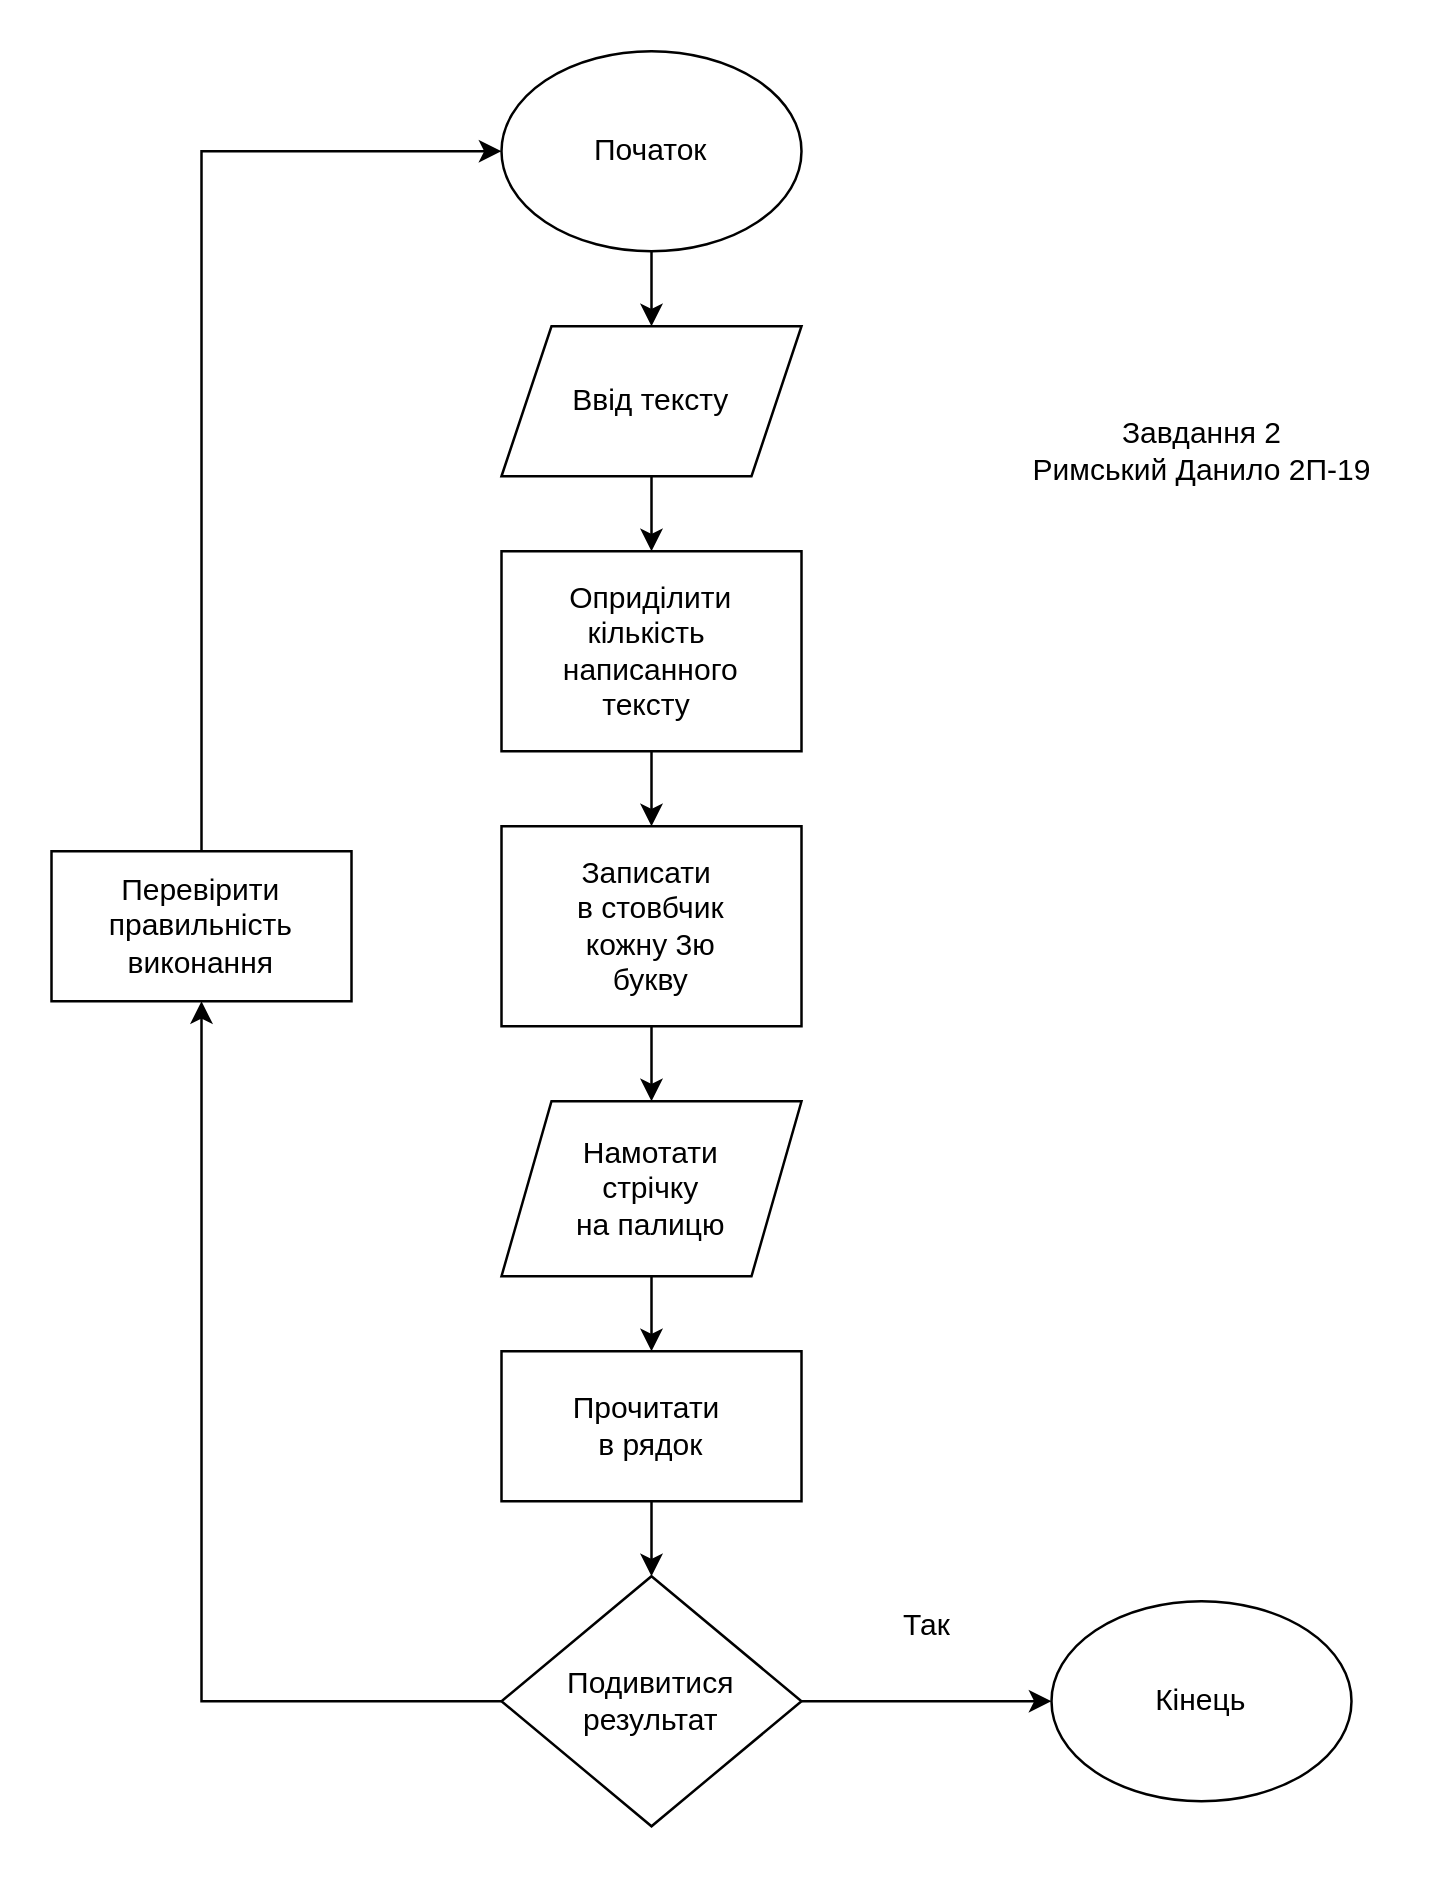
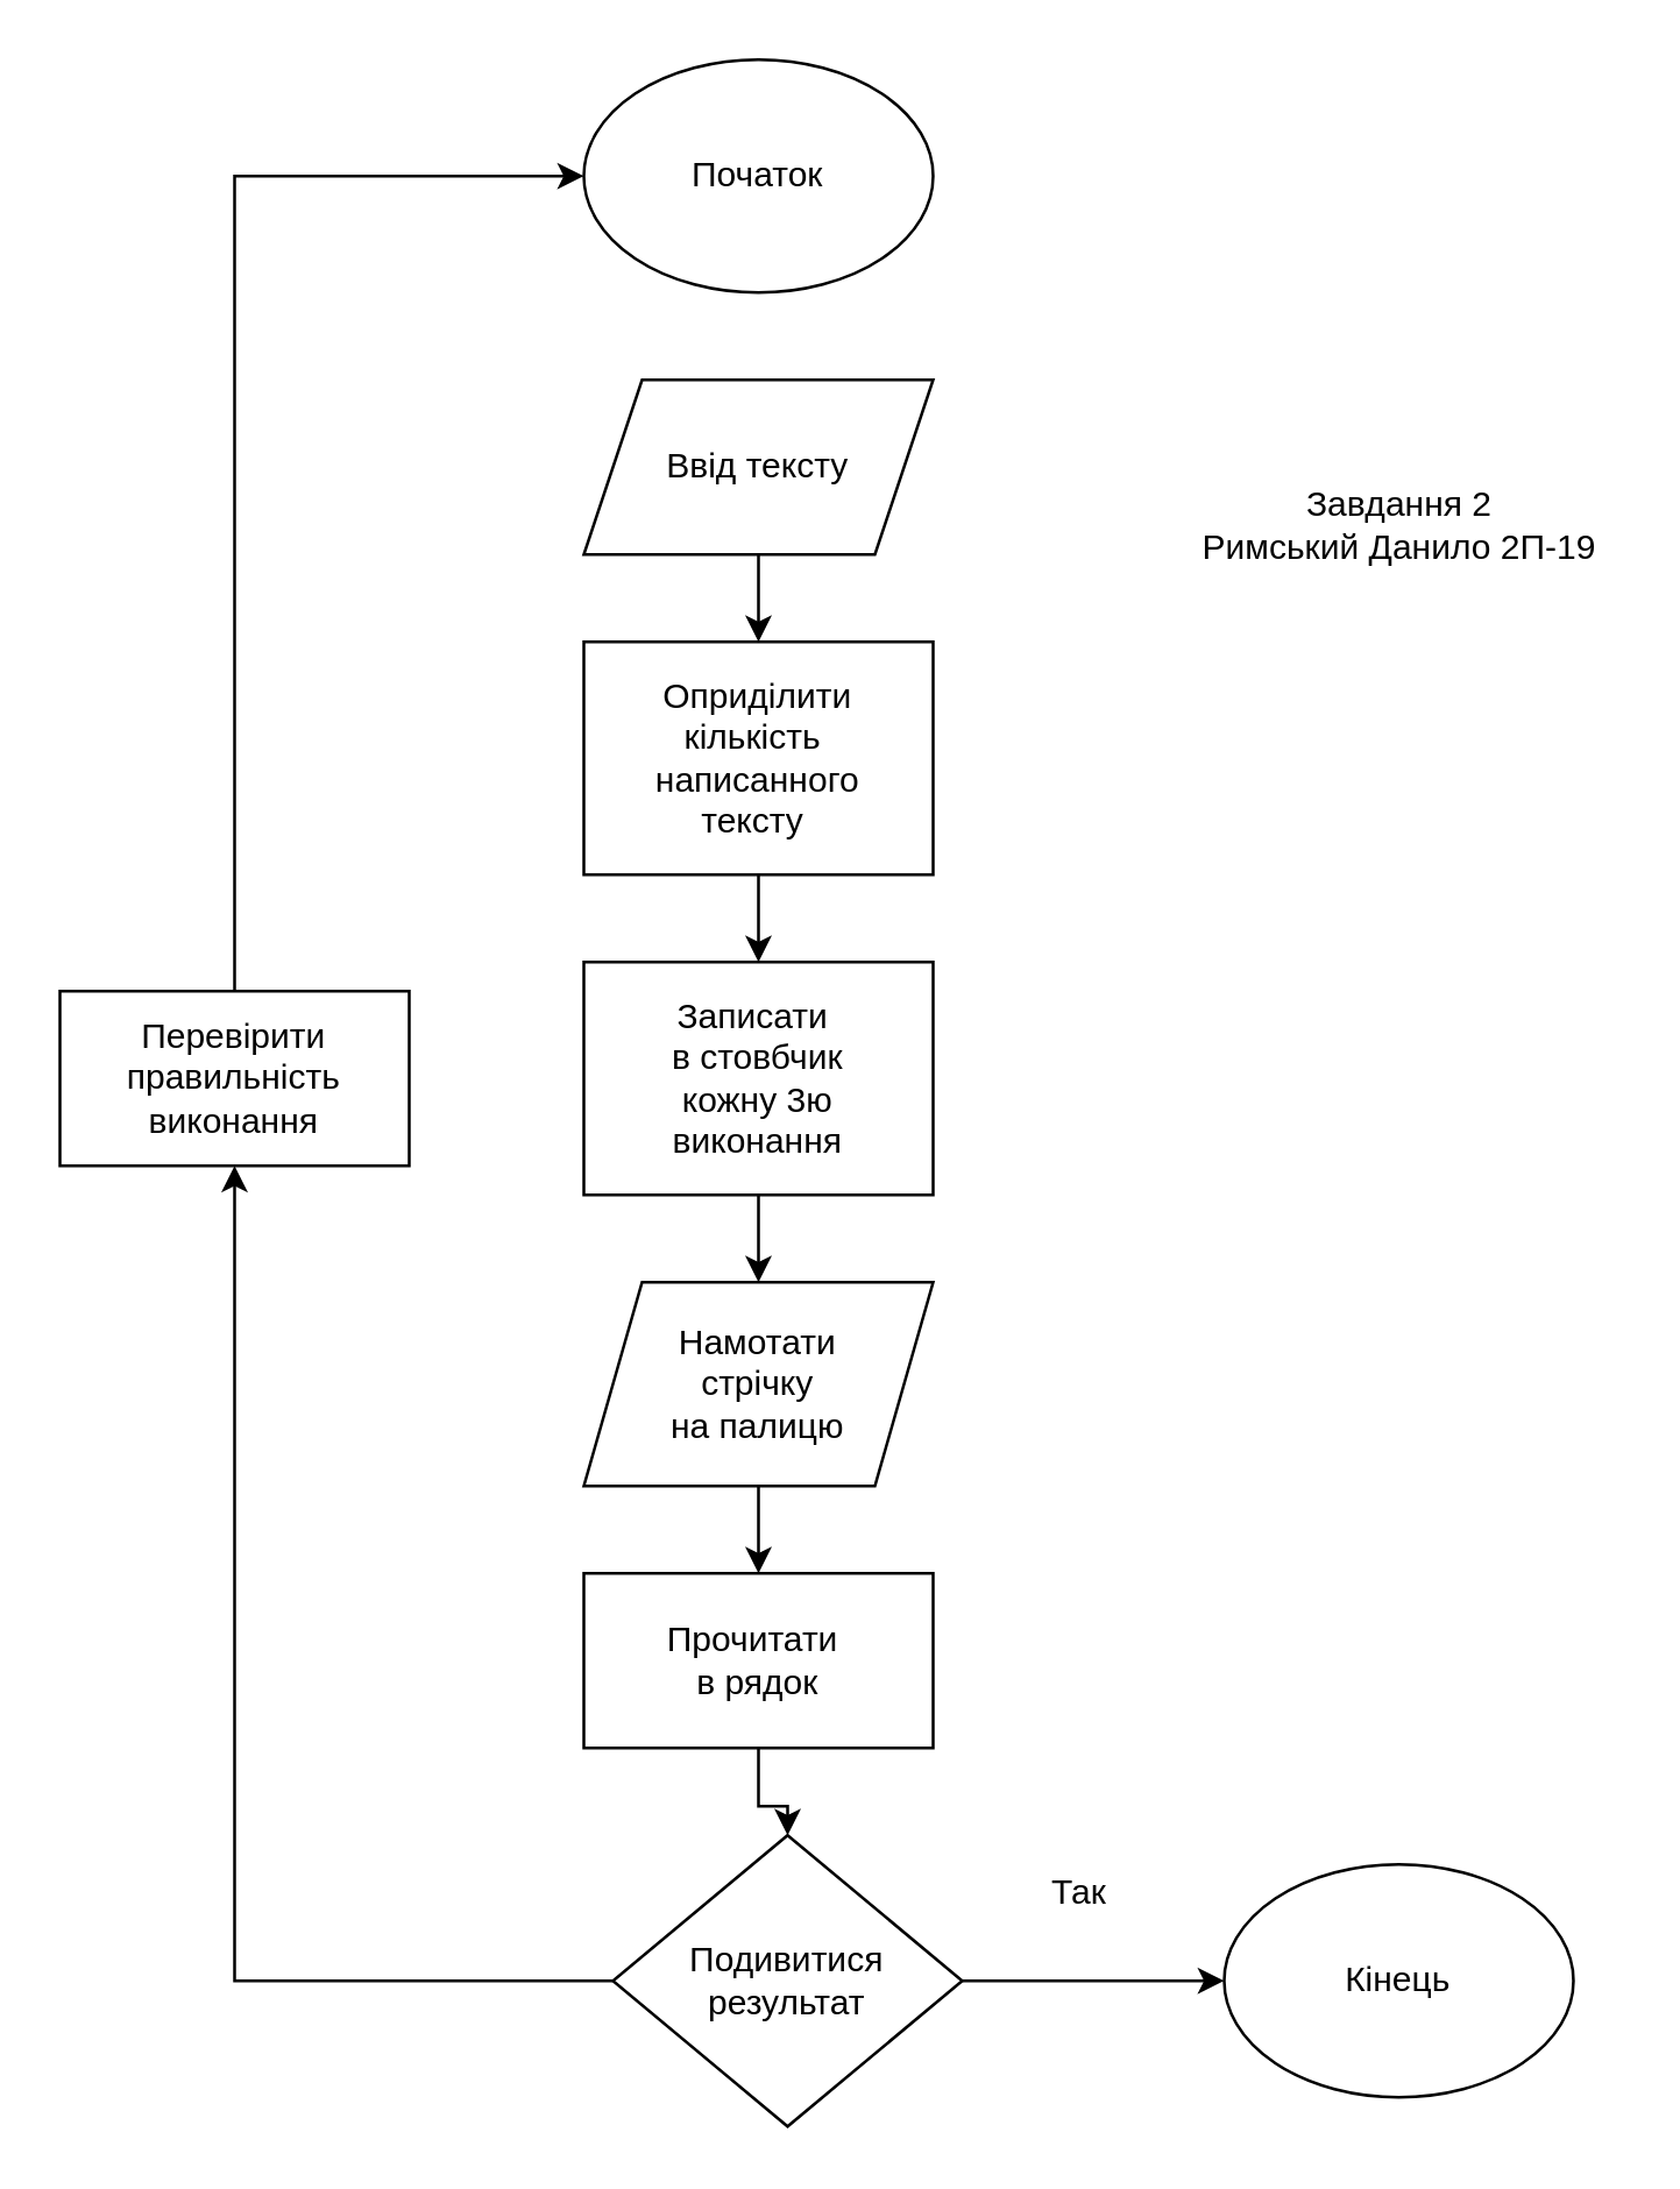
  <mxCell id="0" />
  <mxCell id="1" parent="0" />
- <mxCell id="2" value="" style="edgeStyle=orthogonalEdgeStyle;rounded=0;orthogonalLoop=1;jettySize=auto;html=1;" edge="1" parent="1" source="3" target="5"><mxGeometry relative="1" as="geometry" /></mxCell>
  <mxCell id="3" value="Початок" style="ellipse;whiteSpace=wrap;html=1;" vertex="1" parent="1"><mxGeometry x="200" y="20" width="120" height="80" as="geometry" /></mxCell>
  <mxCell id="4" value="" style="edgeStyle=orthogonalEdgeStyle;rounded=0;orthogonalLoop=1;jettySize=auto;html=1;" edge="1" parent="1" source="5" target="7"><mxGeometry relative="1" as="geometry" /></mxCell>
  <mxCell id="5" value="Ввід тексту" style="shape=parallelogram;perimeter=parallelogramPerimeter;whiteSpace=wrap;html=1;fixedSize=1;" vertex="1" parent="1"><mxGeometry x="200" y="130" width="120" height="60" as="geometry" /></mxCell>
  <mxCell id="6" value="" style="edgeStyle=orthogonalEdgeStyle;rounded=0;orthogonalLoop=1;jettySize=auto;html=1;" edge="1" parent="1" source="7" target="9"><mxGeometry relative="1" as="geometry" /></mxCell>
  <mxCell id="7" value="Оприділити&lt;br&gt;кількість&amp;nbsp;&lt;br&gt;написанного &lt;br&gt;тексту&amp;nbsp;" style="whiteSpace=wrap;html=1;" vertex="1" parent="1"><mxGeometry x="200" y="220" width="120" height="80" as="geometry" /></mxCell>
  <mxCell id="8" value="" style="edgeStyle=orthogonalEdgeStyle;rounded=0;orthogonalLoop=1;jettySize=auto;html=1;" edge="1" parent="1" source="9" target="11"><mxGeometry relative="1" as="geometry" /></mxCell>
- <mxCell id="9" value="Записати&amp;nbsp;&lt;br&gt;в стовбчик&lt;br&gt;кожну 3ю&lt;br&gt;букву" style="whiteSpace=wrap;html=1;" vertex="1" parent="1"><mxGeometry x="200" y="330" width="120" height="80" as="geometry" /></mxCell>
+ <mxCell id="9" value="Записати&amp;nbsp;&lt;br&gt;в стовбчик&lt;br&gt;кожну 3ю&lt;br&gt;виконання" style="whiteSpace=wrap;html=1;" vertex="1" parent="1"><mxGeometry x="200" y="330" width="120" height="80" as="geometry" /></mxCell>
  <mxCell id="10" value="" style="edgeStyle=orthogonalEdgeStyle;rounded=0;orthogonalLoop=1;jettySize=auto;html=1;" edge="1" parent="1" source="11" target="13"><mxGeometry relative="1" as="geometry" /></mxCell>
  <mxCell id="11" value="Намотати &lt;br&gt;стрічку&lt;br&gt;на палицю" style="shape=parallelogram;perimeter=parallelogramPerimeter;whiteSpace=wrap;html=1;fixedSize=1;" vertex="1" parent="1"><mxGeometry x="200" y="440" width="120" height="70" as="geometry" /></mxCell>
  <mxCell id="12" value="" style="edgeStyle=orthogonalEdgeStyle;rounded=0;orthogonalLoop=1;jettySize=auto;html=1;" edge="1" parent="1" source="13" target="16"><mxGeometry relative="1" as="geometry" /></mxCell>
  <mxCell id="13" value="Прочитати&amp;nbsp;&lt;br&gt;в рядок" style="whiteSpace=wrap;html=1;" vertex="1" parent="1"><mxGeometry x="200" y="540" width="120" height="60" as="geometry" /></mxCell>
  <mxCell id="14" value="" style="edgeStyle=orthogonalEdgeStyle;rounded=0;orthogonalLoop=1;jettySize=auto;html=1;" edge="1" parent="1" source="16" target="18"><mxGeometry relative="1" as="geometry" /></mxCell>
  <mxCell id="15" value="" style="edgeStyle=orthogonalEdgeStyle;rounded=0;orthogonalLoop=1;jettySize=auto;html=1;" edge="1" parent="1" source="16" target="19"><mxGeometry relative="1" as="geometry" /></mxCell>
- <mxCell id="16" value="Подивитися&lt;br&gt;результат" style="rhombus;whiteSpace=wrap;html=1;" vertex="1" parent="1"><mxGeometry x="200" y="630" width="120" height="100" as="geometry" /></mxCell>
+ <mxCell id="16" value="Подивитися&lt;br&gt;результат" style="rhombus;whiteSpace=wrap;html=1;" vertex="1" parent="1"><mxGeometry x="210" y="630" width="120" height="100" as="geometry" /></mxCell>
  <mxCell id="17" style="edgeStyle=orthogonalEdgeStyle;rounded=0;orthogonalLoop=1;jettySize=auto;html=1;entryX=0;entryY=0.5;entryDx=0;entryDy=0;" edge="1" parent="1" source="18" target="3"><mxGeometry relative="1" as="geometry"><Array as="points"><mxPoint x="80" y="60" /></Array></mxGeometry></mxCell>
  <mxCell id="18" value="Перевірити&lt;br&gt;правильність&lt;br&gt;виконання" style="whiteSpace=wrap;html=1;" vertex="1" parent="1"><mxGeometry x="20" y="340" width="120" height="60" as="geometry" /></mxCell>
  <mxCell id="19" value="Кінець" style="ellipse;whiteSpace=wrap;html=1;" vertex="1" parent="1"><mxGeometry x="420" y="640" width="120" height="80" as="geometry" /></mxCell>
  <mxCell id="20" value="Так" style="text;html=1;align=center;verticalAlign=middle;resizable=0;points=[];autosize=1;" vertex="1" parent="1"><mxGeometry x="355" y="640" width="30" height="20" as="geometry" /></mxCell>
  <mxCell id="21" value="Завдання 2&lt;br&gt;Римський Данило 2П-19" style="text;html=1;align=center;verticalAlign=middle;resizable=0;points=[];autosize=1;" vertex="1" parent="1"><mxGeometry x="405" y="165" width="150" height="30" as="geometry" /></mxCell>
